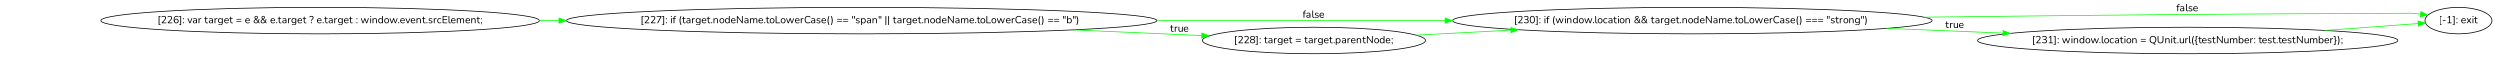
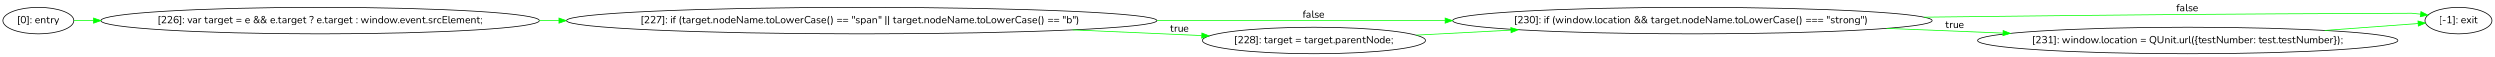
  digraph {
    rankdir=LR
    fontname=Nunito
    node [fontname=Nunito]
    edge [color=green fontname=Nunito]
    n1 [label="[226]: var target = e && e.target ? e.target : window.event.srcElement;\n"]
    n2 [label="[227]: if (target.nodeName.toLowerCase() == \"span\" || target.nodeName.toLowerCase() == \"b\") "]
    n3 [label="[230]: if (window.location && target.nodeName.toLowerCase() === \"strong\") "]
    n4 [label="[-1]: exit"]
    n5 [label="[231]: window.location = QUnit.url({testNumber: test.testNumber});\n"]
+   n6 [label="[0]: entry"]
    n7 [label="[228]: target = target.parentNode;\n"]
    n1 -> n2
    n2 -> n3 [label=false]
    n2 -> n7 [label=true]
    n3 -> n4 [label=false]
    n3 -> n5 [label=true]
    n5 -> n4
+   n6 -> n1
    n7 -> n3
  }
